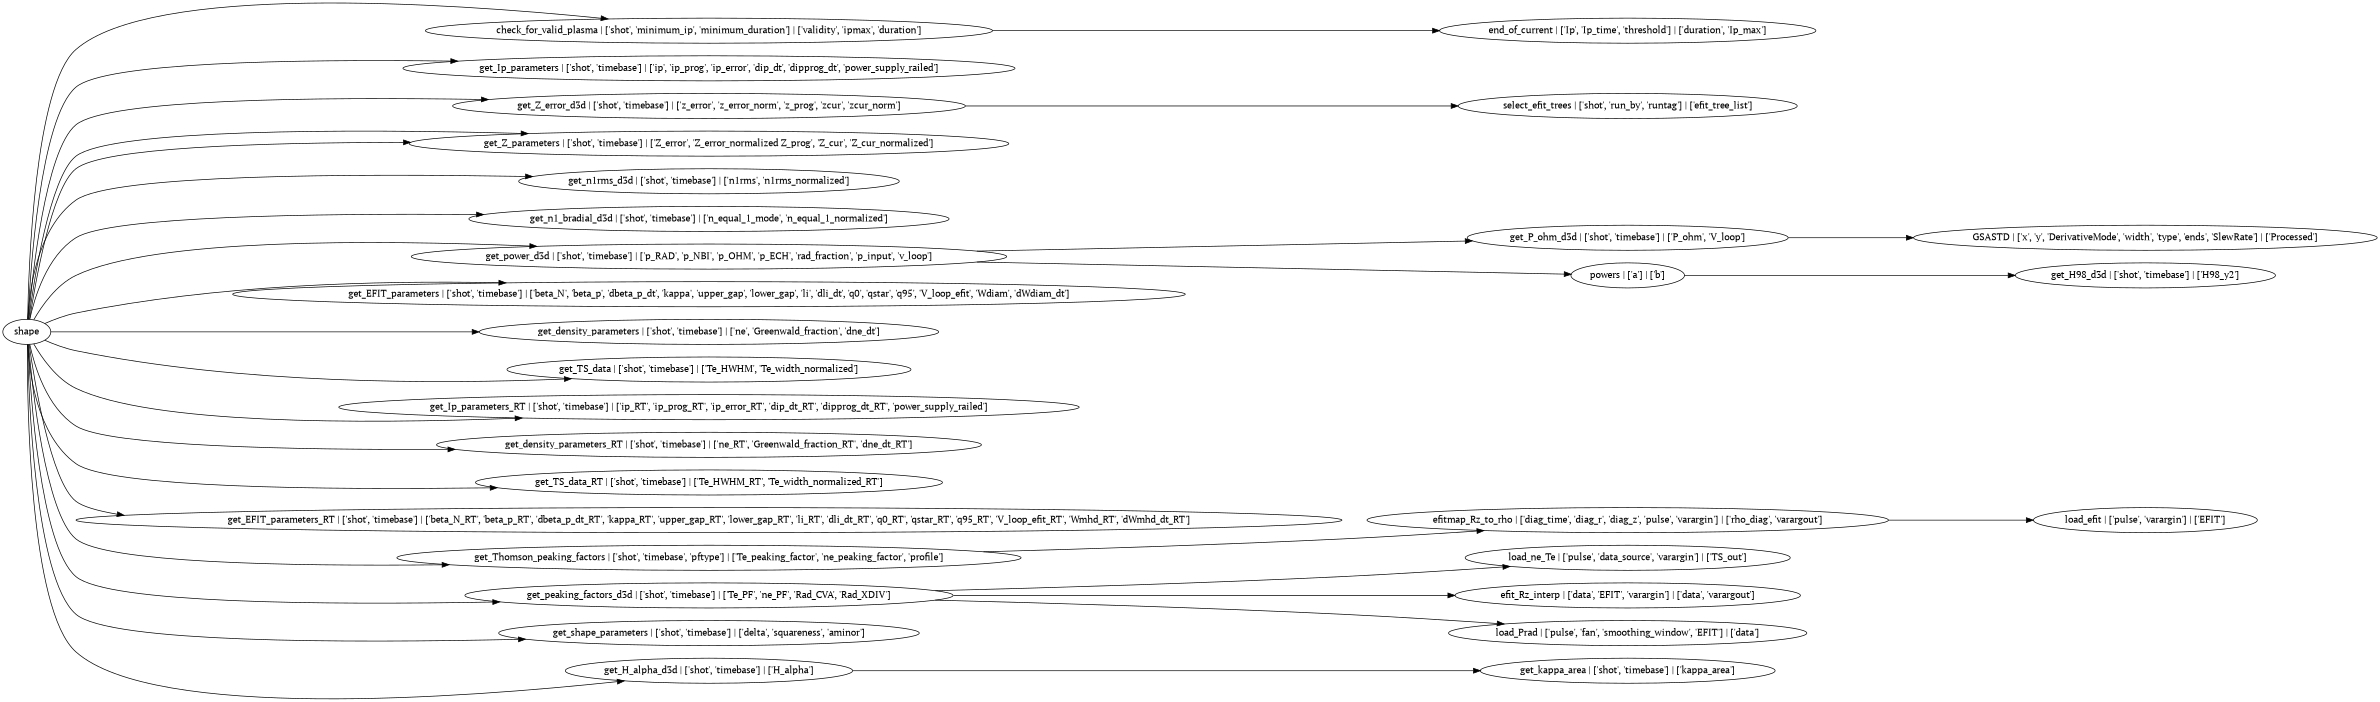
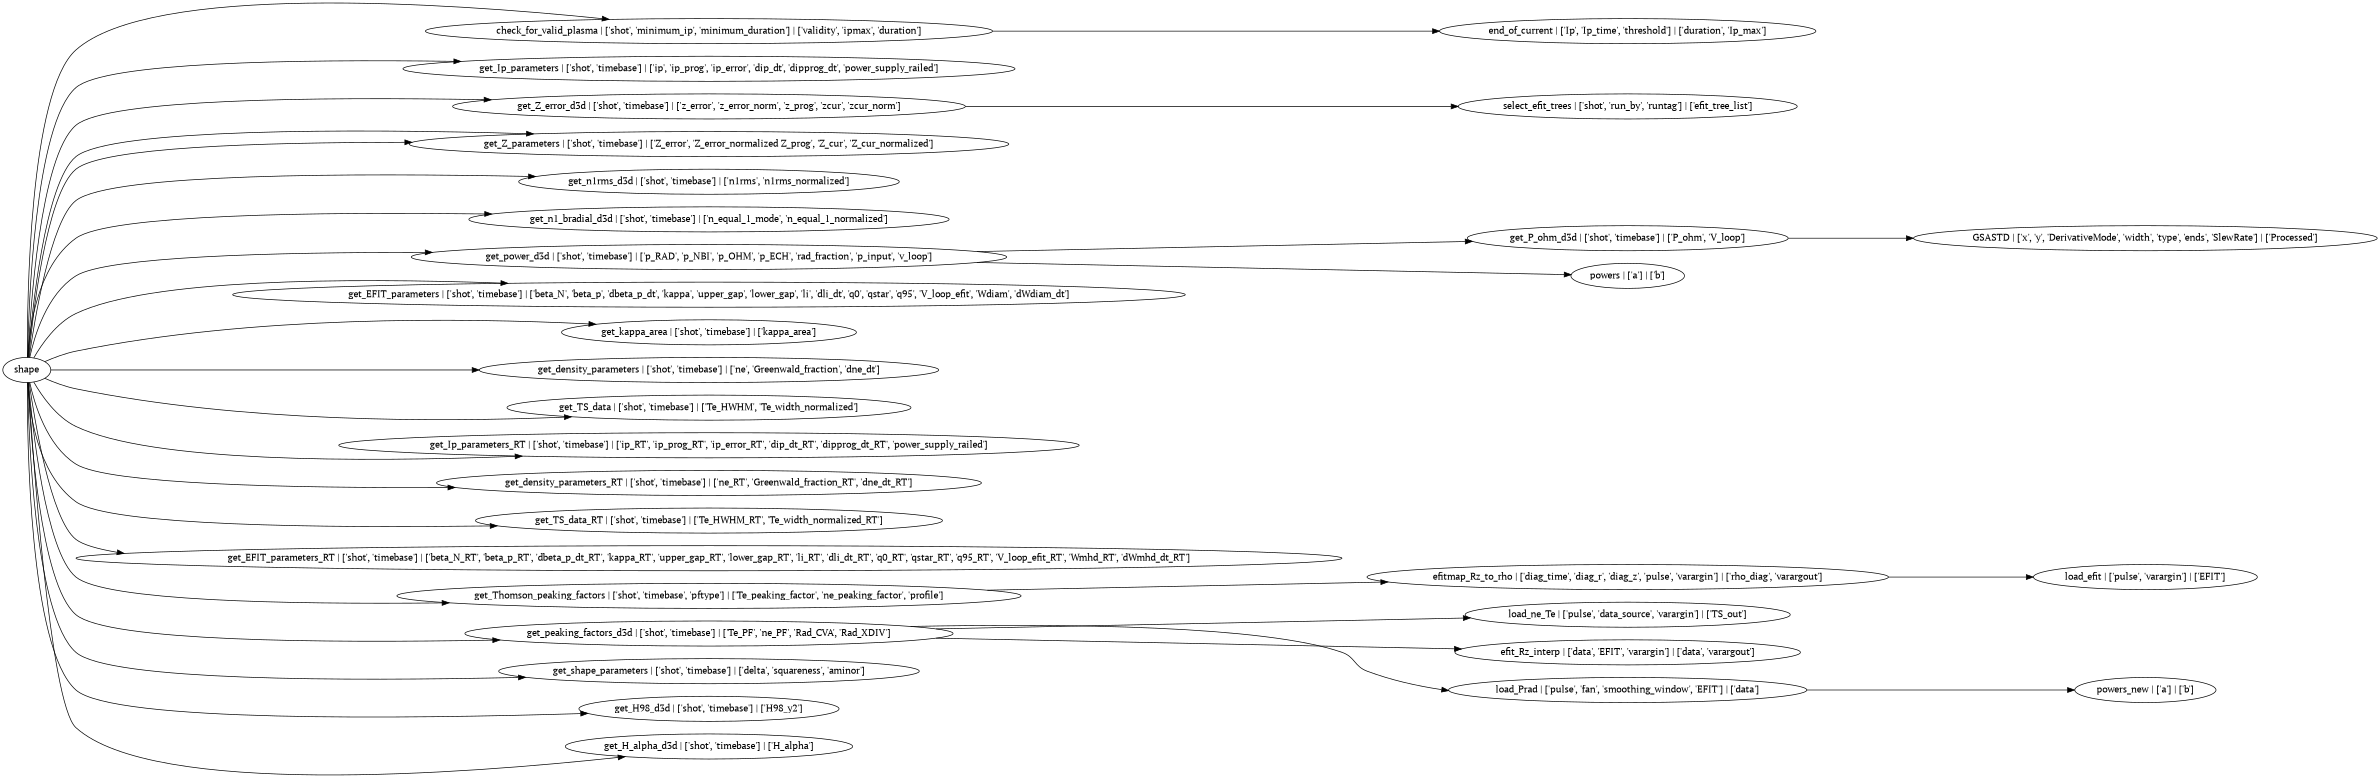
  digraph {
    fontname="PT Serif"
    rankdir=LR
    node [fontname="PT Serif"]
    edge [fontname="PT Serif"]
    n1 [label=shape]
    n2 [label="check_for_valid_plasma | ['shot', 'minimum_ip', 'minimum_duration'] | ['validity', 'ipmax', 'duration']"]
    n3 [label="get_Ip_parameters | ['shot', 'timebase'] | ['ip', 'ip_prog', 'ip_error', 'dip_dt', 'dipprog_dt', 'power_supply_railed']"]
    n4 [label="get_Z_error_d3d | ['shot', 'timebase'] | ['z_error', 'z_error_norm', 'z_prog', 'zcur', 'zcur_norm']"]
    n5 [label="get_Z_parameters | ['shot', 'timebase'] | ['Z_error', 'Z_error_normalized Z_prog', 'Z_cur', 'Z_cur_normalized']"]
    n6 [label="get_n1rms_d3d | ['shot', 'timebase'] | ['n1rms', 'n1rms_normalized']"]
    n7 [label="get_n1_bradial_d3d | ['shot', 'timebase'] | ['n_equal_1_mode', 'n_equal_1_normalized']"]
    n8 [label="get_power_d3d | ['shot', 'timebase'] | ['p_RAD', 'p_NBI', 'p_OHM', 'p_ECH', 'rad_fraction', 'p_input', 'v_loop']"]
    n9 [label="get_EFIT_parameters | ['shot', 'timebase'] | ['beta_N', 'beta_p', 'dbeta_p_dt', 'kappa', 'upper_gap', 'lower_gap', 'li', 'dli_dt', 'q0', 'qstar', 'q95', 'V_loop_efit', 'Wdiam', 'dWdiam_dt']"]
    n10 [label="get_kappa_area | ['shot', 'timebase'] | ['kappa_area']"]
    n11 [label="get_density_parameters | ['shot', 'timebase'] | ['ne', 'Greenwald_fraction', 'dne_dt']"]
    n12 [label="get_TS_data | ['shot', 'timebase'] | ['Te_HWHM', 'Te_width_normalized']"]
    n13 [label="get_Ip_parameters_RT | ['shot', 'timebase'] | ['ip_RT', 'ip_prog_RT', 'ip_error_RT', 'dip_dt_RT', 'dipprog_dt_RT', 'power_supply_railed']"]
    n14 [label="get_density_parameters_RT | ['shot', 'timebase'] | ['ne_RT', 'Greenwald_fraction_RT', 'dne_dt_RT']"]
    n15 [label="get_TS_data_RT | ['shot', 'timebase'] | ['Te_HWHM_RT', 'Te_width_normalized_RT']"]
    n16 [label="get_EFIT_parameters_RT | ['shot', 'timebase'] | ['beta_N_RT', 'beta_p_RT', 'dbeta_p_dt_RT', 'kappa_RT', 'upper_gap_RT', 'lower_gap_RT', 'li_RT', 'dli_dt_RT', 'q0_RT', 'qstar_RT', 'q95_RT', 'V_loop_efit_RT', 'Wmhd_RT', 'dWmhd_dt_RT']"]
    n17 [label="get_Thomson_peaking_factors | ['shot', 'timebase', 'pftype'] | ['Te_peaking_factor', 'ne_peaking_factor', 'profile']"]
    n18 [label="get_peaking_factors_d3d | ['shot', 'timebase'] | ['Te_PF', 'ne_PF', 'Rad_CVA', 'Rad_XDIV']"]
    n19 [label="get_shape_parameters | ['shot', 'timebase'] | ['delta', 'squareness', 'aminor']"]
    n20 [label="get_H98_d3d | ['shot', 'timebase'] | ['H98_y2']"]
    n21 [label="get_H_alpha_d3d | ['shot', 'timebase'] | ['H_alpha']"]
    n22 [label="end_of_current | ['Ip', 'Ip_time', 'threshold'] | ['duration', 'Ip_max']"]
    n23 [label="select_efit_trees | ['shot', 'run_by', 'runtag'] | ['efit_tree_list']"]
    n24 [label="get_P_ohm_d3d | ['shot', 'timebase'] | ['P_ohm', 'V_loop']"]
    n25 [label="powers | ['a'] | ['b']"]
    n26 [label="efitmap_Rz_to_rho | ['diag_time', 'diag_r', 'diag_z', 'pulse', 'varargin'] | ['rho_diag', 'varargout']"]
    n27 [label="load_ne_Te | ['pulse', 'data_source', 'varargin'] | ['TS_out']"]
    n28 [label="efit_Rz_interp | ['data', 'EFIT', 'varargin'] | ['data', 'varargout']"]
    n29 [label="load_Prad | ['pulse', 'fan', 'smoothing_window', 'EFIT'] | ['data']"]
    n30 [label="GSASTD | ['x', 'y', 'DerivativeMode', 'width', 'type', 'ends', 'SlewRate'] | ['Processed']"]
    n31 [label="load_efit | ['pulse', 'varargin'] | ['EFIT']"]
+   n32 [label="powers_new | ['a'] | ['b']"]
    n1 -> n2
    n1 -> n3
    n1 -> n4
    n1 -> n5
    n1 -> n5
    n1 -> n6
    n1 -> n7
    n1 -> n8
    n1 -> n9
-   n21 -> n10
+   n1 -> n10
    n1 -> n11
    n1 -> n12
    n1 -> n13
    n1 -> n14
    n1 -> n15
    n1 -> n16
    n1 -> n17
    n1 -> n18
    n1 -> n19
-   n25 -> n20
+   n1 -> n20
    n1 -> n21
    n2 -> n22
    n4 -> n23
    n8 -> n24
    n8 -> n25
    n17 -> n26
    n18 -> n27
    n18 -> n28
    n18 -> n29
    n24 -> n30
    n26 -> n31
+   n29 -> n32
  }
